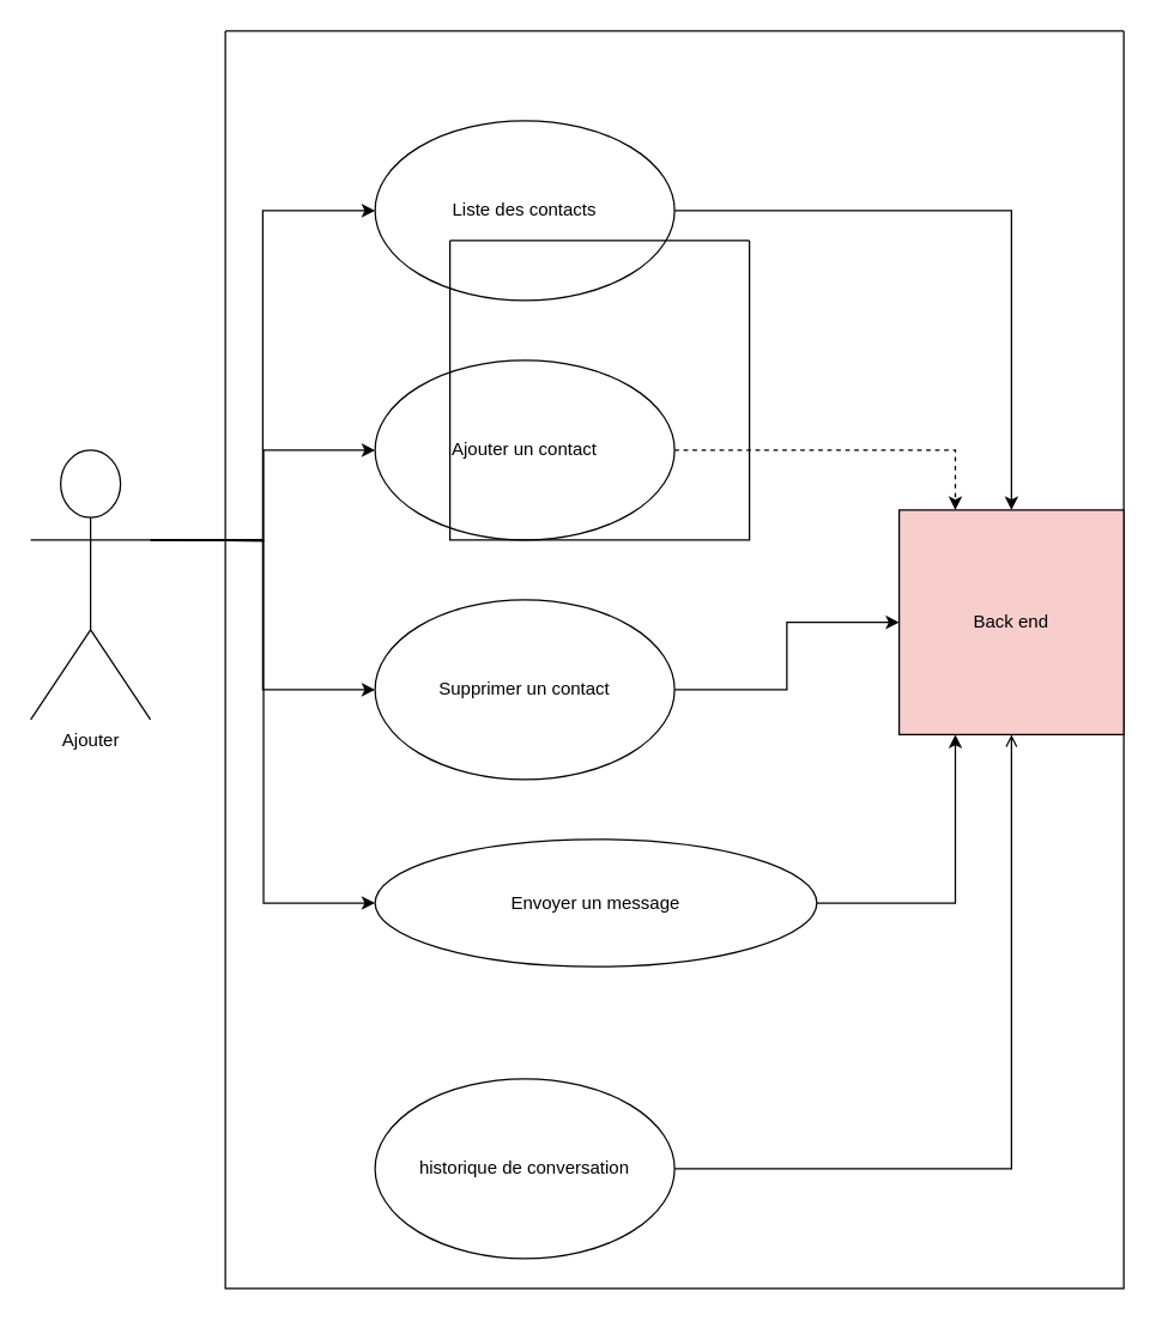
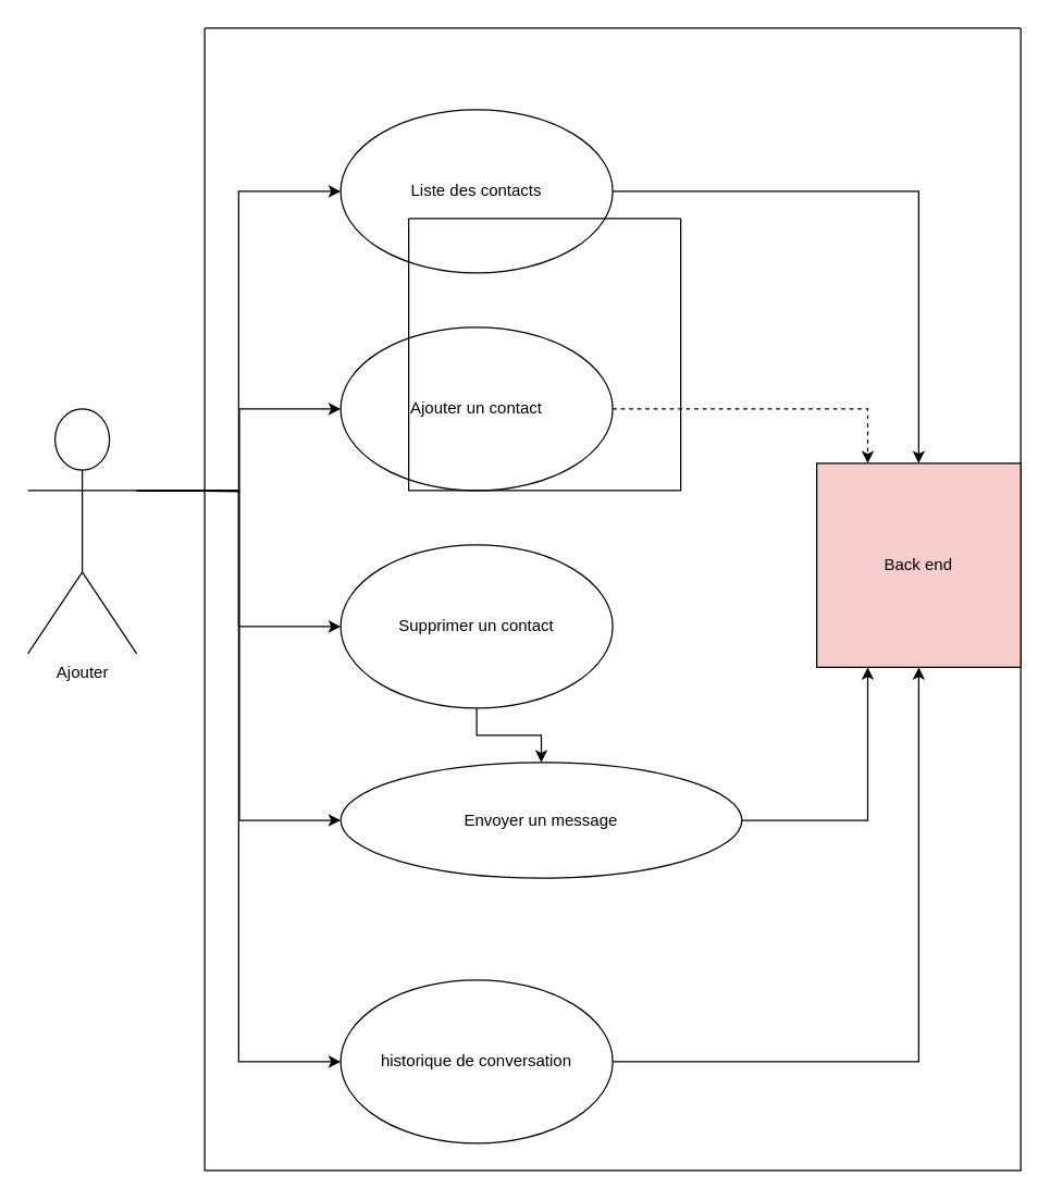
  <mxCell id="0" />
  <mxCell id="1" parent="0" />
  <mxCell id="2" style="edgeStyle=orthogonalEdgeStyle;rounded=0;orthogonalLoop=1;jettySize=auto;html=1;entryX=0;entryY=0.5;entryDx=0;entryDy=0;exitX=1;exitY=0.333;exitDx=0;exitDy=0;exitPerimeter=0;" edge="1" parent="1" source="7" target="10"><mxGeometry relative="1" as="geometry" /></mxCell>
  <mxCell id="3" style="edgeStyle=orthogonalEdgeStyle;rounded=0;orthogonalLoop=1;jettySize=auto;html=1;entryX=0;entryY=0.5;entryDx=0;entryDy=0;" edge="1" parent="1" target="12"><mxGeometry relative="1" as="geometry"><mxPoint x="100" y="360" as="sourcePoint" /></mxGeometry></mxCell>
  <mxCell id="4" style="edgeStyle=orthogonalEdgeStyle;rounded=0;orthogonalLoop=1;jettySize=auto;html=1;entryX=0;entryY=0.5;entryDx=0;entryDy=0;exitX=1;exitY=0.333;exitDx=0;exitDy=0;exitPerimeter=0;" edge="1" parent="1" source="7" target="14"><mxGeometry relative="1" as="geometry" /></mxCell>
  <mxCell id="5" style="edgeStyle=orthogonalEdgeStyle;rounded=0;orthogonalLoop=1;jettySize=auto;html=1;entryX=0;entryY=0.5;entryDx=0;entryDy=0;" edge="1" parent="1" target="16"><mxGeometry relative="1" as="geometry"><mxPoint x="100" y="360" as="sourcePoint" /></mxGeometry></mxCell>
+ <mxCell id="6" style="edgeStyle=orthogonalEdgeStyle;rounded=0;orthogonalLoop=1;jettySize=auto;html=1;entryX=0;entryY=0.5;entryDx=0;entryDy=0;exitX=1;exitY=0.333;exitDx=0;exitDy=0;exitPerimeter=0;" edge="1" parent="1" source="7" target="18"><mxGeometry relative="1" as="geometry" /></mxCell>
  <mxCell id="7" value="Ajouter" style="shape=umlActor;verticalLabelPosition=bottom;verticalAlign=top;html=1;outlineConnect=0;" vertex="1" parent="1"><mxGeometry x="20" y="300" width="80" height="180" as="geometry" /></mxCell>
  <mxCell id="8" value="" style="swimlane;startSize=0;movable=0;resizable=0;rotatable=0;deletable=0;editable=0;connectable=0;" vertex="1" parent="1"><mxGeometry x="150" y="20" width="600" height="840" as="geometry" /></mxCell>
  <mxCell id="9" style="edgeStyle=orthogonalEdgeStyle;rounded=0;orthogonalLoop=1;jettySize=auto;html=1;" edge="1" parent="8" source="10" target="19"><mxGeometry relative="1" as="geometry" /></mxCell>
  <mxCell id="10" value="Liste des contacts" style="ellipse;whiteSpace=wrap;html=1;" vertex="1" parent="8"><mxGeometry x="100" y="60" width="200" height="120" as="geometry" /></mxCell>
  <mxCell id="11" style="edgeStyle=orthogonalEdgeStyle;rounded=0;orthogonalLoop=1;jettySize=auto;html=1;entryX=0.25;entryY=0;entryDx=0;entryDy=0;dashed=1;" edge="1" parent="8" source="12" target="19"><mxGeometry relative="1" as="geometry" /></mxCell>
  <mxCell id="12" value="Ajouter un contact" style="ellipse;whiteSpace=wrap;html=1;" vertex="1" parent="8"><mxGeometry x="100" y="220" width="200" height="120" as="geometry" /></mxCell>
- <mxCell id="13" style="edgeStyle=orthogonalEdgeStyle;rounded=0;orthogonalLoop=1;jettySize=auto;html=1;entryX=0;entryY=0.5;entryDx=0;entryDy=0;" edge="1" parent="8" source="14" target="19"><mxGeometry relative="1" as="geometry" /></mxCell>
+ <mxCell id="13" style="edgeStyle=orthogonalEdgeStyle;rounded=0;orthogonalLoop=1;jettySize=auto;html=1;" edge="1" parent="8" source="14" target="16"><mxGeometry relative="1" as="geometry" /></mxCell>
  <mxCell id="14" value="Supprimer un contact" style="ellipse;whiteSpace=wrap;html=1;" vertex="1" parent="8"><mxGeometry x="100" y="380" width="200" height="120" as="geometry" /></mxCell>
  <mxCell id="15" style="edgeStyle=orthogonalEdgeStyle;rounded=0;orthogonalLoop=1;jettySize=auto;html=1;entryX=0.25;entryY=1;entryDx=0;entryDy=0;" edge="1" parent="8" source="16" target="19"><mxGeometry relative="1" as="geometry" /></mxCell>
  <mxCell id="16" value="Envoyer un message" style="ellipse;whiteSpace=wrap;html=1;" vertex="1" parent="8"><mxGeometry x="100" y="540" width="295" height="85" as="geometry" /></mxCell>
- <mxCell id="17" style="edgeStyle=orthogonalEdgeStyle;rounded=0;orthogonalLoop=1;jettySize=auto;html=1;entryX=0.5;entryY=1;entryDx=0;entryDy=0;endArrow=open;" edge="1" parent="8" source="18" target="19"><mxGeometry relative="1" as="geometry" /></mxCell>
+ <mxCell id="17" style="edgeStyle=orthogonalEdgeStyle;rounded=0;orthogonalLoop=1;jettySize=auto;html=1;entryX=0.5;entryY=1;entryDx=0;entryDy=0;" edge="1" parent="8" source="18" target="19"><mxGeometry relative="1" as="geometry" /></mxCell>
  <mxCell id="18" value="historique de conversation" style="ellipse;whiteSpace=wrap;html=1;" vertex="1" parent="8"><mxGeometry x="100" y="700" width="200" height="120" as="geometry" /></mxCell>
  <mxCell id="19" value="Back end" style="whiteSpace=wrap;html=1;aspect=fixed;fillColor=#f8cecc;" vertex="1" parent="8"><mxGeometry x="450" y="320" width="150" height="150" as="geometry" /></mxCell>
  <mxCell id="20" value="" style="swimlane;startSize=0;" vertex="1" parent="1"><mxGeometry x="300" y="160" width="200" height="200" as="geometry" /></mxCell>
